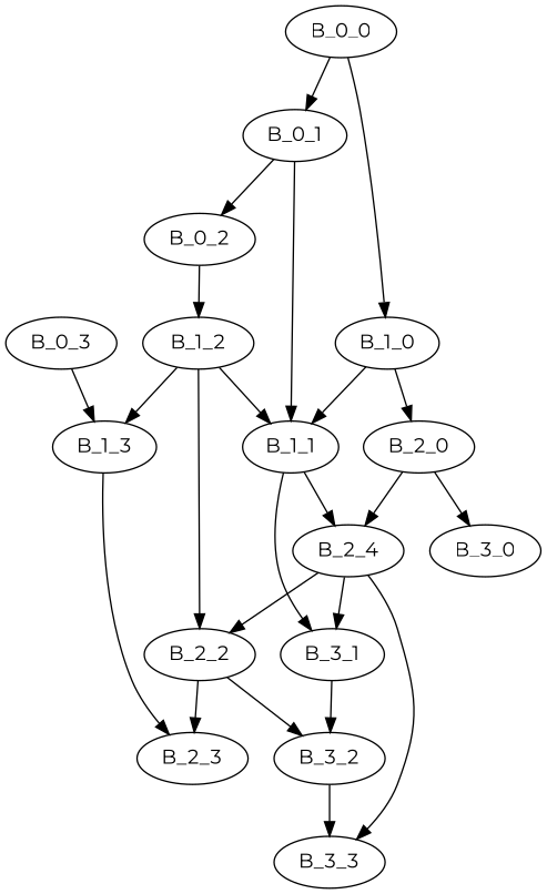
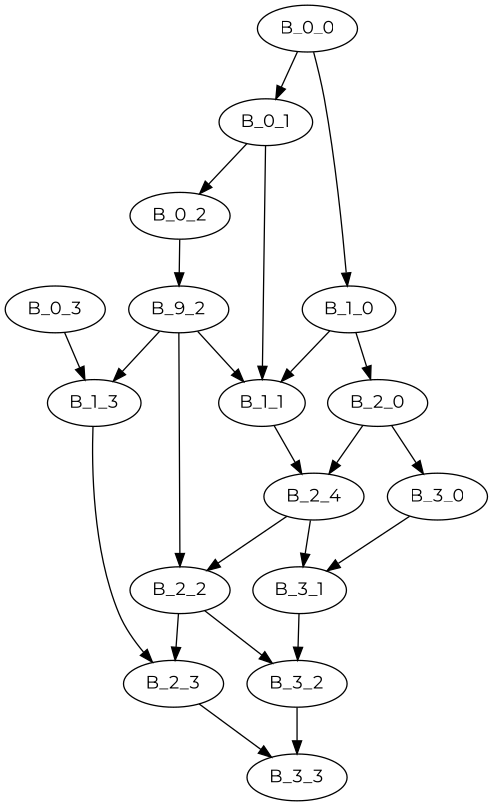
  digraph {
    fontname=Montserrat
    node [fontname=Montserrat]
    edge [fontname=Montserrat]
    n1 [label=B_0_0]
    n2 [label=B_0_1]
    n3 [label=B_1_0]
    n4 [label=B_0_2]
    n5 [label=B_1_1]
    n6 [label=B_2_0]
-   n7 [label=B_1_2]
+   n7 [label=B_9_2]
    n8 [label=B_2_4]
    n9 [label=B_3_0]
    n10 [label=B_0_3]
    n11 [label=B_1_3]
    n12 [label=B_2_2]
    n13 [label=B_3_1]
    n14 [label=B_2_3]
    n15 [label=B_3_2]
    n16 [label=B_3_3]
    n1 -> n2
    n1 -> n3
    n2 -> n4
    n2 -> n5
    n3 -> n5
    n3 -> n6
    n4 -> n7
    n5 -> n8
    n6 -> n8
    n6 -> n9
    n7 -> n5
    n7 -> n11
    n7 -> n12
    n8 -> n12
    n8 -> n13
-   n5 -> n13
+   n9 -> n13
    n10 -> n11
    n11 -> n14
    n12 -> n14
    n12 -> n15
    n13 -> n15
-   n8 -> n16
+   n14 -> n16
    n15 -> n16
  }
